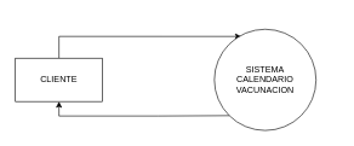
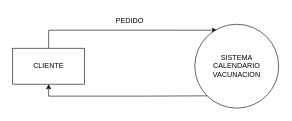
  <mxCell id="0" />
  <mxCell id="1" parent="0" />
  <mxCell id="2" style="edgeStyle=orthogonalEdgeStyle;rounded=0;orthogonalLoop=1;jettySize=auto;html=1;exitX=0.5;exitY=0;exitDx=0;exitDy=0;entryX=0.264;entryY=0.071;entryDx=0;entryDy=0;entryPerimeter=0;" edge="1" parent="1" source="4" target="5"><mxGeometry relative="1" as="geometry" /></mxCell>
  <mxCell id="3" style="edgeStyle=orthogonalEdgeStyle;rounded=0;orthogonalLoop=1;jettySize=auto;html=1;exitX=0.5;exitY=1;exitDx=0;exitDy=0;entryX=0;entryY=1;entryDx=0;entryDy=0;endArrow=none;endFill=0;startArrow=classic;startFill=1;" edge="1" parent="1" source="4" target="5"><mxGeometry relative="1" as="geometry" /></mxCell>
  <mxCell id="4" value="CLIENTE" style="rounded=0;whiteSpace=wrap;html=1;" vertex="1" parent="1"><mxGeometry x="20" y="80" width="120" height="60" as="geometry" /></mxCell>
- <mxCell id="5" value="SISTEMA&lt;br&gt;CALENDARIO&lt;br&gt;VACUNACION" style="ellipse;whiteSpace=wrap;html=1;aspect=fixed;" vertex="1" parent="1"><mxGeometry x="294" y="40" width="140" height="140" as="geometry" /></mxCell>
+ <mxCell id="5" value="SISTEMA&lt;br&gt;CALENDARIO&lt;br&gt;VACUNACION" style="ellipse;whiteSpace=wrap;html=1;aspect=fixed;" vertex="1" parent="1"><mxGeometry x="324" y="40" width="140" height="140" as="geometry" /></mxCell>
+ <mxCell id="6" value="PEDIDO" style="text;html=1;align=center;verticalAlign=middle;resizable=0;points=[];autosize=1;strokeColor=none;fillColor=none;" vertex="1" parent="1"><mxGeometry x="180" y="20" width="70" height="30" as="geometry" /></mxCell>
